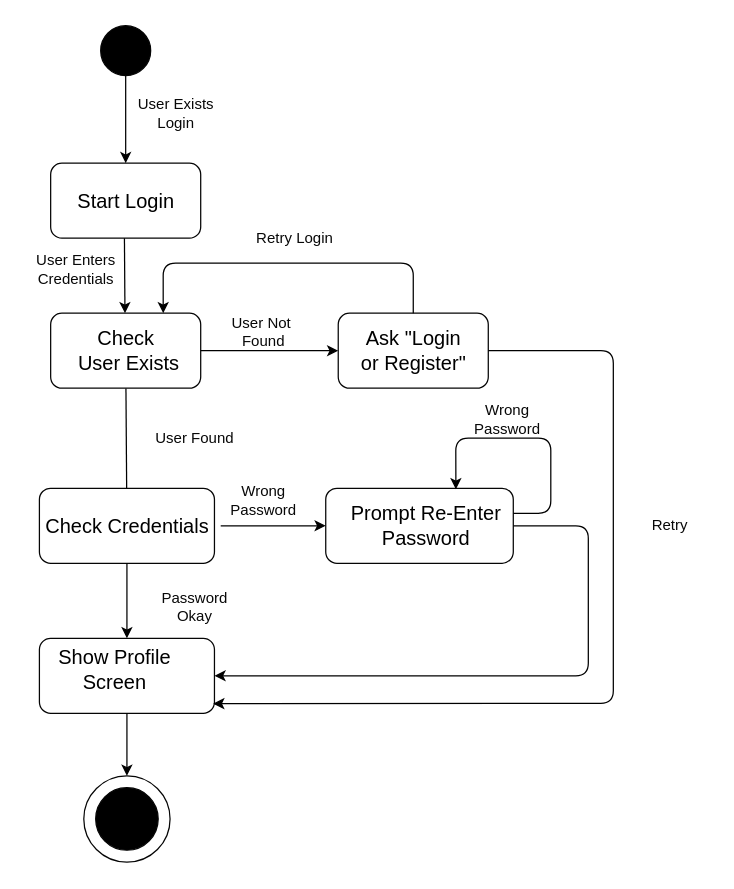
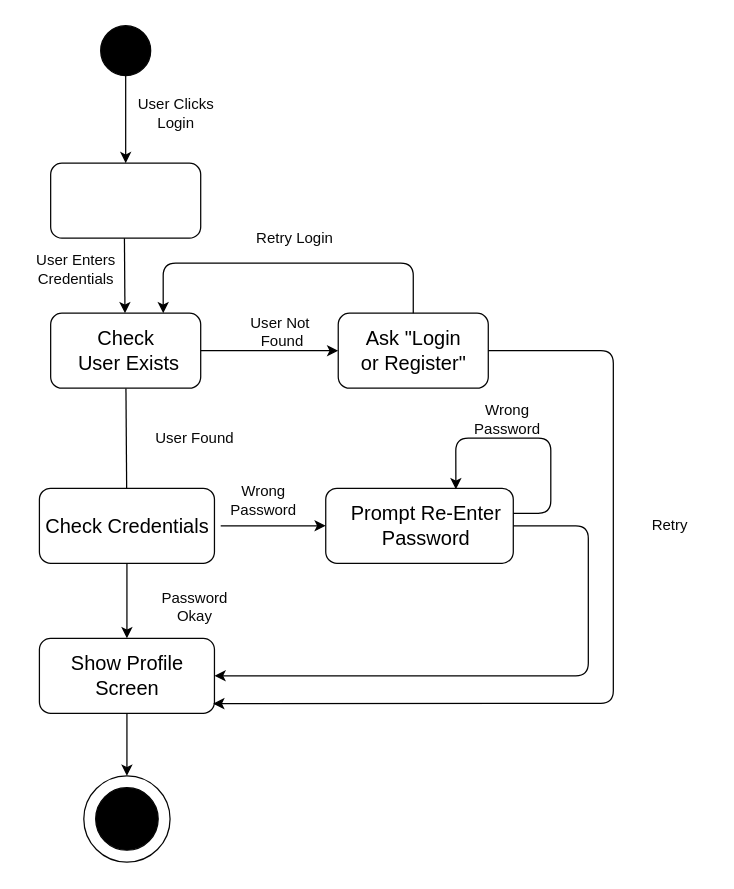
  <mxCell id="0" />
  <mxCell id="1" parent="0" />
  <mxCell id="2" value="" style="ellipse;whiteSpace=wrap;html=1;aspect=fixed;strokeColor=#050505;fillColor=#000000;" parent="1" vertex="1"><mxGeometry x="80" y="20" width="40" height="40" as="geometry" /></mxCell>
  <mxCell id="3" style="edgeStyle=none;html=1;fontSize=16;fontColor=#000000;strokeColor=#000000;" parent="1" source="8" target="6" edge="1"><mxGeometry relative="1" as="geometry"><mxPoint x="240" y="280" as="targetPoint" /></mxGeometry></mxCell>
  <mxCell id="4" value="" style="group" parent="1" vertex="1" connectable="0"><mxGeometry x="26" y="390" width="150" height="60" as="geometry" /></mxCell>
  <mxCell id="5" value="" style="rounded=1;whiteSpace=wrap;html=1;fillColor=#FFFFFF;strokeColor=#050505;" parent="4" vertex="1"><mxGeometry x="5" width="140" height="60" as="geometry" /></mxCell>
  <mxCell id="6" value="&lt;span style=&quot;font-size: 16px&quot;&gt;Check Credentials&lt;/span&gt;" style="text;html=1;align=center;verticalAlign=middle;resizable=0;points=[];autosize=1;strokeColor=none;fillColor=none;fontColor=#000000;" parent="4" vertex="1"><mxGeometry y="20" width="150" height="20" as="geometry" /></mxCell>
  <mxCell id="7" value="" style="group" parent="1" vertex="1" connectable="0"><mxGeometry x="40" y="250" width="120" height="60" as="geometry" /></mxCell>
  <mxCell id="8" value="" style="rounded=1;whiteSpace=wrap;html=1;fillColor=#FFFFFF;strokeColor=#050505;" parent="7" vertex="1"><mxGeometry width="120" height="60" as="geometry" /></mxCell>
  <mxCell id="9" value="&lt;font style=&quot;font-size: 16px&quot;&gt;Check&lt;br&gt;&amp;nbsp;User Exists&lt;/font&gt;" style="text;html=1;align=center;verticalAlign=middle;resizable=0;points=[];autosize=1;strokeColor=none;fillColor=none;fontColor=#000000;" parent="7" vertex="1"><mxGeometry x="10" y="10" width="100" height="40" as="geometry" /></mxCell>
  <mxCell id="10" value="" style="group" parent="1" vertex="1" connectable="0"><mxGeometry x="40" y="130" width="120" height="60" as="geometry" /></mxCell>
  <mxCell id="11" value="" style="rounded=1;whiteSpace=wrap;html=1;fillColor=#FFFFFF;strokeColor=#050505;" parent="10" vertex="1"><mxGeometry width="120" height="60" as="geometry" /></mxCell>
- <mxCell id="12" value="&lt;font style=&quot;font-size: 16px&quot;&gt;Start Login&lt;/font&gt;" style="text;html=1;align=center;verticalAlign=middle;resizable=0;points=[];autosize=1;strokeColor=none;fillColor=none;fontColor=#000000;" parent="10" vertex="1"><mxGeometry x="15" y="20" width="90" height="20" as="geometry" /></mxCell>
  <mxCell id="13" value="" style="group" parent="1" vertex="1" connectable="0"><mxGeometry x="100" y="75" width="80" height="30" as="geometry" /></mxCell>
  <mxCell id="14" style="edgeStyle=none;html=1;entryX=0.5;entryY=0;entryDx=0;entryDy=0;strokeColor=#000000;" parent="13" source="2" target="11" edge="1"><mxGeometry relative="1" as="geometry" /></mxCell>
- <mxCell id="15" value="&lt;font color=&quot;#080808&quot;&gt;User Exists&lt;br&gt;Login&lt;br&gt;&lt;/font&gt;" style="text;html=1;align=center;verticalAlign=middle;resizable=0;points=[];autosize=1;strokeColor=none;fillColor=none;" parent="13" vertex="1"><mxGeometry width="80" height="30" as="geometry" /></mxCell>
+ <mxCell id="15" value="&lt;font color=&quot;#080808&quot;&gt;User Clicks&lt;br&gt;Login&lt;br&gt;&lt;/font&gt;" style="text;html=1;align=center;verticalAlign=middle;resizable=0;points=[];autosize=1;strokeColor=none;fillColor=none;" parent="13" vertex="1"><mxGeometry width="80" height="30" as="geometry" /></mxCell>
  <mxCell id="16" style="edgeStyle=none;html=1;fontSize=16;fontColor=#000000;strokeColor=#000000;entryX=0.5;entryY=0;entryDx=0;entryDy=0;" parent="1" source="5" target="23" edge="1"><mxGeometry relative="1" as="geometry"><mxPoint x="101" y="500" as="targetPoint" /></mxGeometry></mxCell>
  <mxCell id="17" value="" style="group" parent="1" vertex="1" connectable="0"><mxGeometry x="76" y="620" width="119" height="69" as="geometry" /></mxCell>
  <mxCell id="18" value="" style="ellipse;whiteSpace=wrap;html=1;aspect=fixed;strokeColor=#050505;fillColor=#000000;" parent="17" vertex="1"><mxGeometry y="9.5" width="50" height="50" as="geometry" /></mxCell>
  <mxCell id="19" value="" style="ellipse;whiteSpace=wrap;html=1;aspect=fixed;labelBackgroundColor=#000000;fontSize=16;fontColor=#000000;strokeColor=#050505;fillColor=none;" parent="17" vertex="1"><mxGeometry x="-9.5" width="69" height="69" as="geometry" /></mxCell>
  <mxCell id="20" value="&lt;font color=&quot;#080808&quot;&gt;User Found&lt;br&gt;&lt;/font&gt;" style="text;html=1;align=center;verticalAlign=middle;resizable=0;points=[];autosize=1;strokeColor=none;fillColor=none;" parent="1" vertex="1"><mxGeometry x="115" y="340" width="80" height="20" as="geometry" /></mxCell>
  <mxCell id="21" value="&lt;font color=&quot;#080808&quot;&gt;Password&lt;br&gt;Okay&lt;br&gt;&lt;/font&gt;" style="text;html=1;align=center;verticalAlign=middle;resizable=0;points=[];autosize=1;strokeColor=none;fillColor=none;" parent="1" vertex="1"><mxGeometry x="115" y="470" width="80" height="30" as="geometry" /></mxCell>
  <mxCell id="22" value="" style="group" parent="1" vertex="1" connectable="0"><mxGeometry x="26" y="510" width="150" height="60" as="geometry" /></mxCell>
  <mxCell id="23" value="" style="rounded=1;whiteSpace=wrap;html=1;fillColor=#FFFFFF;strokeColor=#050505;" parent="22" vertex="1"><mxGeometry x="5" width="140" height="60" as="geometry" /></mxCell>
- <mxCell id="24" value="&lt;span style=&quot;font-size: 16px&quot;&gt;Show Profile &lt;br&gt;Screen&lt;/span&gt;" style="text;html=1;align=center;verticalAlign=middle;resizable=0;points=[];autosize=1;strokeColor=none;fillColor=none;fontColor=#000000;" parent="22" vertex="1"><mxGeometry x="10" y="5" width="110" height="40" as="geometry" /></mxCell>
+ <mxCell id="24" value="&lt;span style=&quot;font-size: 16px&quot;&gt;Show Profile &lt;br&gt;Screen&lt;/span&gt;" style="text;html=1;align=center;verticalAlign=middle;resizable=0;points=[];autosize=1;strokeColor=none;fillColor=none;fontColor=#000000;" parent="22" vertex="1"><mxGeometry x="20" y="10" width="110" height="40" as="geometry" /></mxCell>
  <mxCell id="25" style="edgeStyle=none;html=1;entryX=0.5;entryY=0;entryDx=0;entryDy=0;fontSize=16;fontColor=#000000;strokeColor=#000000;" parent="1" source="23" target="19" edge="1"><mxGeometry relative="1" as="geometry" /></mxCell>
  <mxCell id="26" value="" style="group" parent="1" vertex="1" connectable="0"><mxGeometry x="270" y="250" width="125" height="60" as="geometry" /></mxCell>
  <mxCell id="27" value="" style="rounded=1;whiteSpace=wrap;html=1;fillColor=#FFFFFF;strokeColor=#050505;" parent="26" vertex="1"><mxGeometry width="120" height="60" as="geometry" /></mxCell>
  <mxCell id="28" value="&lt;span style=&quot;font-size: 16px&quot;&gt;Ask &quot;Login &lt;br&gt;or Register&quot;&lt;br&gt;&lt;/span&gt;" style="text;html=1;align=center;verticalAlign=middle;resizable=0;points=[];autosize=1;strokeColor=none;fillColor=none;fontColor=#000000;" parent="26" vertex="1"><mxGeometry x="10" y="10" width="100" height="40" as="geometry" /></mxCell>
  <mxCell id="29" style="edgeStyle=none;html=1;fontSize=16;fontColor=#000000;strokeColor=#000000;" parent="1" source="8" edge="1"><mxGeometry relative="1" as="geometry"><mxPoint x="270" y="280" as="targetPoint" /></mxGeometry></mxCell>
  <mxCell id="30" style="edgeStyle=none;html=1;entryX=0.993;entryY=0.871;entryDx=0;entryDy=0;fontSize=16;fontColor=#000000;strokeColor=#000000;entryPerimeter=0;" parent="1" source="27" target="23" edge="1"><mxGeometry relative="1" as="geometry"><Array as="points"><mxPoint x="490" y="280" /><mxPoint x="490" y="562" /></Array></mxGeometry></mxCell>
- <mxCell id="31" value="&lt;font color=&quot;#080808&quot;&gt;User Not&amp;nbsp;&lt;br&gt;Found&lt;br&gt;&lt;/font&gt;" style="text;html=1;align=center;verticalAlign=middle;resizable=0;points=[];autosize=1;strokeColor=none;fillColor=none;" parent="1" vertex="1"><mxGeometry x="175" y="250" width="70" height="30" as="geometry" /></mxCell>
+ <mxCell id="31" value="&lt;font color=&quot;#080808&quot;&gt;User Not&amp;nbsp;&lt;br&gt;Found&lt;br&gt;&lt;/font&gt;" style="text;html=1;align=center;verticalAlign=middle;resizable=0;points=[];autosize=1;strokeColor=none;fillColor=none;" parent="1" vertex="1"><mxGeometry x="190" y="250" width="70" height="30" as="geometry" /></mxCell>
  <mxCell id="32" value="&lt;font color=&quot;#080808&quot;&gt;Retry&lt;br&gt;&lt;/font&gt;" style="text;html=1;align=center;verticalAlign=middle;resizable=0;points=[];autosize=1;strokeColor=none;fillColor=none;" parent="1" vertex="1"><mxGeometry x="505" y="410" width="60" height="20" as="geometry" /></mxCell>
  <mxCell id="33" value="" style="group" parent="1" vertex="1" connectable="0"><mxGeometry x="260" y="390" width="150" height="60" as="geometry" /></mxCell>
  <mxCell id="34" value="" style="rounded=1;whiteSpace=wrap;html=1;fillColor=#FFFFFF;strokeColor=#050505;" parent="33" vertex="1"><mxGeometry width="150" height="60" as="geometry" /></mxCell>
  <mxCell id="35" value="&lt;span style=&quot;font-size: 16px&quot;&gt;Prompt Re-Enter &lt;br&gt;Password&lt;br&gt;&lt;/span&gt;" style="text;html=1;align=center;verticalAlign=middle;resizable=0;points=[];autosize=1;strokeColor=none;fillColor=none;fontColor=#000000;" parent="33" vertex="1"><mxGeometry x="10" y="10" width="140" height="40" as="geometry" /></mxCell>
  <mxCell id="36" style="edgeStyle=none;html=1;fontSize=16;fontColor=#000000;strokeColor=#000000;entryX=0;entryY=0.5;entryDx=0;entryDy=0;" parent="1" source="6" target="34" edge="1"><mxGeometry relative="1" as="geometry"><mxPoint x="240" y="420" as="targetPoint" /></mxGeometry></mxCell>
  <mxCell id="37" value="&lt;font color=&quot;#080808&quot;&gt;Wrong &lt;br&gt;Password&lt;br&gt;&lt;/font&gt;" style="text;html=1;align=center;verticalAlign=middle;resizable=0;points=[];autosize=1;strokeColor=none;fillColor=none;" parent="1" vertex="1"><mxGeometry x="175" y="385" width="70" height="30" as="geometry" /></mxCell>
  <mxCell id="38" style="edgeStyle=none;html=1;entryX=1;entryY=0.5;entryDx=0;entryDy=0;fontSize=16;fontColor=#000000;strokeColor=#000000;" parent="1" source="35" target="23" edge="1"><mxGeometry relative="1" as="geometry"><Array as="points"><mxPoint x="470" y="420" /><mxPoint x="470" y="540" /></Array></mxGeometry></mxCell>
  <mxCell id="39" style="edgeStyle=none;html=1;entryX=0.5;entryY=0;entryDx=0;entryDy=0;strokeColor=#000000;" parent="1" edge="1"><mxGeometry relative="1" as="geometry"><mxPoint x="99" y="190" as="sourcePoint" /><mxPoint x="99.43" y="250" as="targetPoint" /></mxGeometry></mxCell>
  <mxCell id="40" value="&lt;font color=&quot;#080808&quot;&gt;User Enters&lt;br&gt;Credentials&lt;br&gt;&lt;/font&gt;" style="text;html=1;align=center;verticalAlign=middle;resizable=0;points=[];autosize=1;strokeColor=none;fillColor=none;" parent="1" vertex="1"><mxGeometry x="20" y="200" width="80" height="30" as="geometry" /></mxCell>
  <mxCell id="41" style="edgeStyle=none;html=1;entryX=0.75;entryY=0;entryDx=0;entryDy=0;fontSize=16;fontColor=#000000;strokeColor=#000000;" parent="1" target="8" edge="1"><mxGeometry relative="1" as="geometry"><mxPoint x="330" y="250" as="sourcePoint" /><Array as="points"><mxPoint x="330" y="210" /><mxPoint x="130" y="210" /></Array></mxGeometry></mxCell>
  <mxCell id="42" value="&lt;font color=&quot;#080808&quot;&gt;Retry Login&lt;br&gt;&lt;/font&gt;" style="text;html=1;align=center;verticalAlign=middle;resizable=0;points=[];autosize=1;strokeColor=none;fillColor=none;" parent="1" vertex="1"><mxGeometry x="195" y="180" width="80" height="20" as="geometry" /></mxCell>
  <mxCell id="43" style="edgeStyle=none;html=1;fontSize=16;fontColor=#000000;strokeColor=#000000;entryX=0.694;entryY=0.014;entryDx=0;entryDy=0;entryPerimeter=0;" parent="1" target="34" edge="1"><mxGeometry relative="1" as="geometry"><mxPoint x="494" y="410" as="targetPoint" /><mxPoint x="410" y="410" as="sourcePoint" /><Array as="points"><mxPoint x="440" y="410" /><mxPoint x="440" y="350" /><mxPoint x="364" y="350" /></Array></mxGeometry></mxCell>
  <mxCell id="44" value="&lt;font color=&quot;#080808&quot;&gt;Wrong &lt;br&gt;Password&lt;br&gt;&lt;/font&gt;" style="text;html=1;align=center;verticalAlign=middle;resizable=0;points=[];autosize=1;strokeColor=none;fillColor=none;" parent="1" vertex="1"><mxGeometry x="370" y="320" width="70" height="30" as="geometry" /></mxCell>
